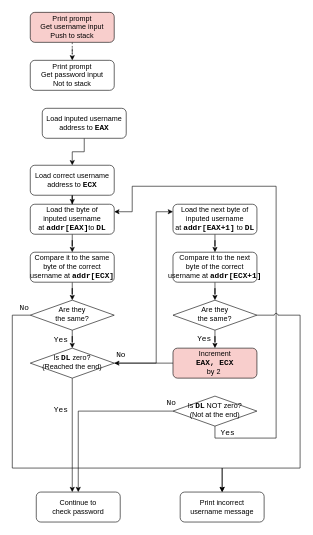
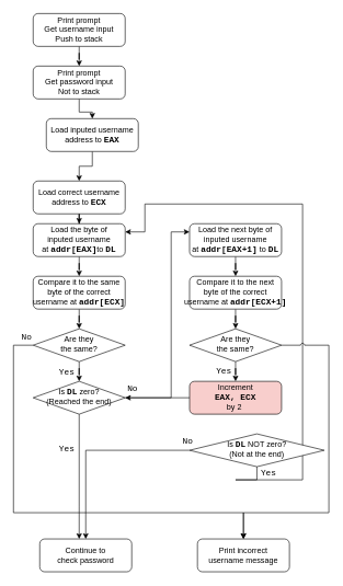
  <mxCell id="0" />
  <mxCell id="1" parent="0" />
- <mxCell id="2" value="" style="edgeStyle=orthogonalEdgeStyle;rounded=0;orthogonalLoop=1;jettySize=auto;html=1;dashed=1;" edge="1" parent="1" source="3" target="5"><mxGeometry relative="1" as="geometry" /></mxCell>
- <mxCell id="3" value="Print prompt&lt;br&gt;Get username input&lt;br&gt;Push to stack" style="rounded=1;whiteSpace=wrap;html=1;fontSize=12;glass=0;strokeWidth=1;shadow=0;fillColor=#f8cecc;" parent="1" vertex="1"><mxGeometry x="50" y="20" width="140" height="50" as="geometry" /></mxCell>
+ <mxCell id="2" value="" style="edgeStyle=orthogonalEdgeStyle;rounded=0;orthogonalLoop=1;jettySize=auto;html=1;" edge="1" parent="1" source="3" target="5"><mxGeometry relative="1" as="geometry" /></mxCell>
+ <mxCell id="3" value="Print prompt&lt;br&gt;Get username input&lt;br&gt;Push to stack" style="rounded=1;whiteSpace=wrap;html=1;fontSize=12;glass=0;strokeWidth=1;shadow=0;" parent="1" vertex="1"><mxGeometry x="50" y="20" width="140" height="50" as="geometry" /></mxCell>
+ <mxCell id="4" value="" style="edgeStyle=orthogonalEdgeStyle;rounded=0;orthogonalLoop=1;jettySize=auto;html=1;" edge="1" parent="1" source="5" target="7"><mxGeometry relative="1" as="geometry" /></mxCell>
  <mxCell id="5" value="Print prompt&lt;br&gt;Get password input&lt;br&gt;Not to stack" style="rounded=1;whiteSpace=wrap;html=1;fontSize=12;glass=0;strokeWidth=1;shadow=0;" vertex="1" parent="1"><mxGeometry x="50" y="100" width="140" height="50" as="geometry" /></mxCell>
  <mxCell id="6" value="" style="edgeStyle=orthogonalEdgeStyle;rounded=0;orthogonalLoop=1;jettySize=auto;html=1;" edge="1" parent="1" source="7" target="9"><mxGeometry relative="1" as="geometry" /></mxCell>
  <mxCell id="7" value="Load inputed username address to &lt;font face=&quot;Courier New&quot; style=&quot;font-size: 13px&quot;&gt;&lt;b&gt;EAX&lt;/b&gt;&lt;/font&gt;" style="rounded=1;whiteSpace=wrap;html=1;fontSize=12;glass=0;strokeWidth=1;shadow=0;" vertex="1" parent="1"><mxGeometry x="70" y="180" width="140" height="50" as="geometry" /></mxCell>
  <mxCell id="8" value="" style="edgeStyle=orthogonalEdgeStyle;rounded=0;orthogonalLoop=1;jettySize=auto;html=1;fontFamily=Courier New;fontSize=13;" edge="1" parent="1" source="9" target="11"><mxGeometry relative="1" as="geometry" /></mxCell>
  <mxCell id="9" value="Load correct username address to &lt;font style=&quot;font-size: 13px&quot; face=&quot;Courier New&quot;&gt;&lt;b&gt;ECX&lt;/b&gt;&lt;/font&gt;" style="rounded=1;whiteSpace=wrap;html=1;fontSize=12;glass=0;strokeWidth=1;shadow=0;" vertex="1" parent="1"><mxGeometry x="50" y="275" width="140" height="50" as="geometry" /></mxCell>
  <mxCell id="10" value="" style="edgeStyle=orthogonalEdgeStyle;rounded=0;orthogonalLoop=1;jettySize=auto;html=1;fontFamily=Courier New;fontSize=13;" edge="1" parent="1" source="11" target="23"><mxGeometry relative="1" as="geometry" /></mxCell>
  <mxCell id="11" value="Load the byte&amp;nbsp;of &lt;br&gt;inputed username at&amp;nbsp;&lt;b&gt;&lt;font face=&quot;Courier New&quot; style=&quot;font-size: 13px&quot;&gt;addr[EAX]&lt;/font&gt;&lt;/b&gt;to &lt;font style=&quot;font-size: 13px&quot; face=&quot;Courier New&quot;&gt;&lt;b&gt;DL&lt;/b&gt;&lt;/font&gt;" style="rounded=1;whiteSpace=wrap;html=1;fontSize=12;glass=0;strokeWidth=1;shadow=0;" vertex="1" parent="1"><mxGeometry x="50" y="340" width="140" height="50" as="geometry" /></mxCell>
  <mxCell id="12" value="" style="edgeStyle=orthogonalEdgeStyle;rounded=0;orthogonalLoop=1;jettySize=auto;html=1;fontFamily=Courier New;fontSize=13;entryX=0.5;entryY=0;entryDx=0;entryDy=0;" edge="1" parent="1" source="14" target="21"><mxGeometry relative="1" as="geometry" /></mxCell>
  <mxCell id="13" value="&lt;font style=&quot;font-size: 13px&quot;&gt;Yes&lt;/font&gt;" style="edgeLabel;html=1;align=center;verticalAlign=middle;resizable=0;points=[];fontSize=13;fontFamily=Courier New;" vertex="1" connectable="0" parent="12"><mxGeometry x="-0.05" y="-1" relative="1" as="geometry"><mxPoint x="-21" y="-1" as="offset" /></mxGeometry></mxCell>
  <mxCell id="14" value="Are they &lt;br&gt;the same?" style="rhombus;whiteSpace=wrap;html=1;shadow=0;fontFamily=Helvetica;fontSize=12;align=center;strokeWidth=1;spacing=6;spacingTop=-4;" vertex="1" parent="1"><mxGeometry x="50" y="500" width="140" height="50" as="geometry" /></mxCell>
  <mxCell id="15" value="" style="edgeStyle=orthogonalEdgeStyle;rounded=0;orthogonalLoop=1;jettySize=auto;html=1;fontFamily=Courier New;fontSize=13;" edge="1" parent="1" source="16" target="28"><mxGeometry relative="1" as="geometry" /></mxCell>
  <mxCell id="16" value="Load the next byte of&lt;br&gt;inputed username at&amp;nbsp;&lt;b&gt;&lt;font face=&quot;Courier New&quot; style=&quot;font-size: 13px&quot;&gt;addr[EAX+1]&lt;/font&gt;&lt;/b&gt;&amp;nbsp;to &lt;font style=&quot;font-size: 13px&quot; face=&quot;Courier New&quot;&gt;&lt;b&gt;DL&lt;/b&gt;&lt;/font&gt;" style="rounded=1;whiteSpace=wrap;html=1;fontSize=12;glass=0;strokeWidth=1;shadow=0;" vertex="1" parent="1"><mxGeometry x="288" y="340" width="140" height="50" as="geometry" /></mxCell>
  <mxCell id="17" value="" style="edgeStyle=orthogonalEdgeStyle;rounded=0;orthogonalLoop=1;jettySize=auto;html=1;fontFamily=Courier New;fontSize=13;entryX=0;entryY=0.25;entryDx=0;entryDy=0;" edge="1" parent="1" source="21" target="16"><mxGeometry relative="1" as="geometry"><mxPoint x="300" y="350" as="targetPoint" /><Array as="points"><mxPoint x="260" y="605" /><mxPoint x="260" y="353" /></Array></mxGeometry></mxCell>
  <mxCell id="18" value="No" style="edgeLabel;html=1;align=center;verticalAlign=middle;resizable=0;points=[];fontSize=13;fontFamily=Courier New;" vertex="1" connectable="0" parent="17"><mxGeometry x="-0.1" y="-2" relative="1" as="geometry"><mxPoint x="-62" y="73" as="offset" /></mxGeometry></mxCell>
  <mxCell id="19" value="" style="edgeStyle=orthogonalEdgeStyle;rounded=0;orthogonalLoop=1;jettySize=auto;html=1;fontFamily=Courier New;fontSize=13;" edge="1" parent="1" source="21" target="31"><mxGeometry relative="1" as="geometry"><Array as="points"><mxPoint x="120" y="770" /><mxPoint x="120" y="770" /></Array></mxGeometry></mxCell>
  <mxCell id="20" value="Yes" style="edgeLabel;html=1;align=center;verticalAlign=middle;resizable=0;points=[];fontSize=13;fontFamily=Courier New;" vertex="1" connectable="0" parent="19"><mxGeometry x="0.4" y="2" relative="1" as="geometry"><mxPoint x="-22" y="-81" as="offset" /></mxGeometry></mxCell>
  <mxCell id="21" value="Is &lt;font face=&quot;Courier New&quot; style=&quot;font-size: 13px&quot;&gt;&lt;b&gt;DL&lt;/b&gt;&lt;/font&gt; zero?&lt;br&gt;(Reached the end)" style="rhombus;whiteSpace=wrap;html=1;shadow=0;fontFamily=Helvetica;fontSize=12;align=center;strokeWidth=1;spacing=6;spacingTop=-4;" vertex="1" parent="1"><mxGeometry x="50" y="580" width="140" height="50" as="geometry" /></mxCell>
  <mxCell id="22" value="" style="edgeStyle=orthogonalEdgeStyle;rounded=0;orthogonalLoop=1;jettySize=auto;html=1;fontFamily=Courier New;fontSize=13;" edge="1" parent="1" source="23" target="14"><mxGeometry relative="1" as="geometry" /></mxCell>
  <mxCell id="23" value="&lt;span&gt;Compare&amp;nbsp;&lt;/span&gt;&lt;span&gt;it to the same byte of the correct username&amp;nbsp;&lt;/span&gt;at&amp;nbsp;&lt;b&gt;&lt;font style=&quot;font-size: 13px&quot; face=&quot;Courier New&quot;&gt;addr[ECX]&lt;/font&gt;&lt;/b&gt;" style="whiteSpace=wrap;html=1;rounded=1;shadow=0;strokeWidth=1;glass=0;" vertex="1" parent="1"><mxGeometry x="50" y="420" width="140" height="50" as="geometry" /></mxCell>
  <mxCell id="24" value="" style="edgeStyle=orthogonalEdgeStyle;rounded=0;orthogonalLoop=1;jettySize=auto;html=1;fontFamily=Courier New;fontSize=13;" edge="1" parent="1" source="26" target="30"><mxGeometry relative="1" as="geometry"><mxPoint x="348" y="580" as="targetPoint" /></mxGeometry></mxCell>
  <mxCell id="25" value="&lt;font style=&quot;font-size: 13px&quot;&gt;Yes&lt;/font&gt;" style="edgeLabel;html=1;align=center;verticalAlign=middle;resizable=0;points=[];fontSize=13;fontFamily=Courier New;" vertex="1" connectable="0" parent="24"><mxGeometry x="-0.05" y="-1" relative="1" as="geometry"><mxPoint x="-20" y="-3" as="offset" /></mxGeometry></mxCell>
  <mxCell id="26" value="Are they &lt;br&gt;the same?" style="rhombus;whiteSpace=wrap;html=1;shadow=0;fontFamily=Helvetica;fontSize=12;align=center;strokeWidth=1;spacing=6;spacingTop=-4;" vertex="1" parent="1"><mxGeometry x="288" y="500" width="140" height="50" as="geometry" /></mxCell>
  <mxCell id="27" value="" style="edgeStyle=orthogonalEdgeStyle;rounded=0;orthogonalLoop=1;jettySize=auto;html=1;fontFamily=Courier New;fontSize=13;" edge="1" parent="1" source="28" target="26"><mxGeometry relative="1" as="geometry" /></mxCell>
  <mxCell id="28" value="&lt;span&gt;Compare&amp;nbsp;&lt;/span&gt;&lt;span&gt;it to the next &lt;br&gt;byte of the correct username&amp;nbsp;&lt;/span&gt;at&amp;nbsp;&lt;b&gt;&lt;font face=&quot;Courier New&quot; style=&quot;font-size: 13px&quot;&gt;addr[ECX+1]&lt;/font&gt;&lt;/b&gt;" style="whiteSpace=wrap;html=1;rounded=1;shadow=0;strokeWidth=1;glass=0;" vertex="1" parent="1"><mxGeometry x="288" y="420" width="140" height="50" as="geometry" /></mxCell>
  <mxCell id="29" value="" style="edgeStyle=orthogonalEdgeStyle;rounded=0;orthogonalLoop=1;jettySize=auto;html=1;fontFamily=Courier New;fontSize=13;" edge="1" parent="1" source="30" target="21"><mxGeometry relative="1" as="geometry" /></mxCell>
  <mxCell id="30" value="Increment &lt;br&gt;&lt;b&gt;&lt;font style=&quot;font-size: 13px&quot; face=&quot;Courier New&quot;&gt;EAX, ECX&lt;/font&gt;&lt;/b&gt; &lt;br&gt;by 2&amp;nbsp;" style="whiteSpace=wrap;html=1;rounded=1;shadow=0;strokeWidth=1;glass=0;fillColor=#f8cecc;" vertex="1" parent="1"><mxGeometry x="288" y="580" width="140" height="50" as="geometry" /></mxCell>
  <mxCell id="31" value="Continue to &lt;br&gt;check password" style="whiteSpace=wrap;html=1;rounded=1;shadow=0;strokeWidth=1;glass=0;" vertex="1" parent="1"><mxGeometry x="60" y="820" width="140" height="50" as="geometry" /></mxCell>
  <mxCell id="32" style="edgeStyle=orthogonalEdgeStyle;rounded=0;orthogonalLoop=1;jettySize=auto;html=1;entryX=1;entryY=0.25;entryDx=0;entryDy=0;fontFamily=Courier New;fontSize=13;exitX=0.5;exitY=1;exitDx=0;exitDy=0;jumpStyle=none;" edge="1" parent="1" source="36" target="11"><mxGeometry relative="1" as="geometry"><Array as="points"><mxPoint x="358" y="730" /><mxPoint x="460" y="730" /><mxPoint x="460" y="310" /><mxPoint x="220" y="310" /><mxPoint x="220" y="353" /><mxPoint x="190" y="353" /></Array></mxGeometry></mxCell>
  <mxCell id="33" value="Yes" style="edgeLabel;html=1;align=center;verticalAlign=middle;resizable=0;points=[];fontSize=13;fontFamily=Courier New;" vertex="1" connectable="0" parent="32"><mxGeometry x="-0.951" y="-1" relative="1" as="geometry"><mxPoint x="19" y="-11" as="offset" /></mxGeometry></mxCell>
  <mxCell id="34" value="" style="edgeStyle=orthogonalEdgeStyle;rounded=0;orthogonalLoop=1;jettySize=auto;html=1;fontFamily=Courier New;fontSize=13;" edge="1" parent="1" source="36" target="31"><mxGeometry relative="1" as="geometry"><Array as="points"><mxPoint x="130" y="685" /></Array></mxGeometry></mxCell>
  <mxCell id="35" value="No" style="edgeLabel;html=1;align=center;verticalAlign=middle;resizable=0;points=[];fontSize=13;fontFamily=Courier New;" vertex="1" connectable="0" parent="34"><mxGeometry x="-0.075" relative="1" as="geometry"><mxPoint x="132" y="-15" as="offset" /></mxGeometry></mxCell>
- <mxCell id="36" value="Is &lt;font face=&quot;Courier New&quot; style=&quot;font-size: 13px&quot;&gt;&lt;b&gt;DL&lt;/b&gt;&lt;/font&gt;&amp;nbsp;NOT zero?&lt;br&gt;(Not at the end)" style="rhombus;whiteSpace=wrap;html=1;shadow=0;fontFamily=Helvetica;fontSize=12;align=center;strokeWidth=1;spacing=6;spacingTop=-4;" vertex="1" parent="1"><mxGeometry x="288" y="660" width="140" height="50" as="geometry" /></mxCell>
+ <mxCell id="36" value="Is &lt;font face=&quot;Courier New&quot; style=&quot;font-size: 13px&quot;&gt;&lt;b&gt;DL&lt;/b&gt;&lt;/font&gt;&amp;nbsp;NOT zero?&lt;br&gt;(Not at the end)" style="rhombus;whiteSpace=wrap;html=1;shadow=0;fontFamily=Helvetica;fontSize=12;align=center;strokeWidth=1;spacing=6;spacingTop=-4;" vertex="1" parent="1"><mxGeometry x="288" y="660" width="205" height="50" as="geometry" /></mxCell>
  <mxCell id="37" value="Print incorrect &lt;br&gt;username message" style="whiteSpace=wrap;html=1;rounded=1;shadow=0;strokeWidth=1;glass=0;" vertex="1" parent="1"><mxGeometry x="300" y="820" width="140" height="50" as="geometry" /></mxCell>
  <mxCell id="38" value="" style="edgeStyle=orthogonalEdgeStyle;rounded=0;orthogonalLoop=1;jettySize=auto;html=1;fontFamily=Courier New;fontSize=13;jumpStyle=arc;jumpSize=6;" edge="1" parent="1" source="26" target="37"><mxGeometry relative="1" as="geometry"><Array as="points"><mxPoint x="500" y="525" /><mxPoint x="500" y="780" /><mxPoint x="370" y="780" /></Array></mxGeometry></mxCell>
  <mxCell id="39" style="edgeStyle=orthogonalEdgeStyle;rounded=0;jumpStyle=arc;jumpSize=25;orthogonalLoop=1;jettySize=auto;html=1;fontFamily=Courier New;fontSize=13;shadow=0;" edge="1" parent="1" source="14"><mxGeometry relative="1" as="geometry"><mxPoint x="370" y="820" as="targetPoint" /><Array as="points"><mxPoint x="20" y="525" /><mxPoint x="20" y="780" /><mxPoint x="370" y="780" /></Array></mxGeometry></mxCell>
  <mxCell id="40" value="No" style="edgeLabel;html=1;align=center;verticalAlign=middle;resizable=0;points=[];fontSize=13;fontFamily=Courier New;" vertex="1" connectable="0" parent="39"><mxGeometry x="-0.956" y="-3" relative="1" as="geometry"><mxPoint x="4" y="-10" as="offset" /></mxGeometry></mxCell>
